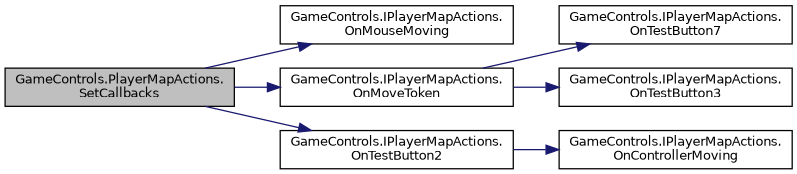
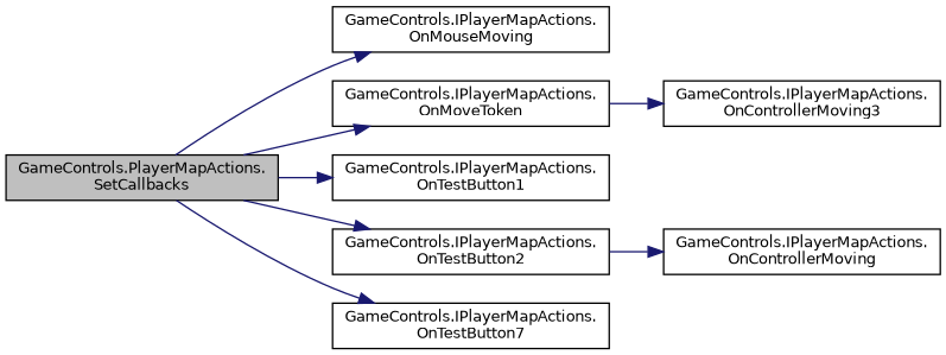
  digraph {
    rankdir=LR
    node [color=black fillcolor=white fontname=Helvetica fontsize=10 shape=record style=filled]
    edge [color=midnightblue fontname=Helvetica fontsize=10 labelfontname=Helvetica labelfontsize=10 style=solid]
    n1 [fillcolor=grey75 fontcolor=black height=0.2 label="GameControls.PlayerMapActions.\lSetCallbacks" width=0.4]
    n2 [height=0.2 label="GameControls.IPlayerMapActions.\lOnMouseMoving" width=0.4]
    n3 [height=0.2 label="GameControls.IPlayerMapActions.\lOnMoveToken" width=0.4]
+   n4 [height=0.2 label="GameControls.IPlayerMapActions.\lOnTestButton1" width=0.4]
    n5 [height=0.2 label="GameControls.IPlayerMapActions.\lOnTestButton2" width=0.4]
    n6 [height=0.2 label="GameControls.IPlayerMapActions.\lOnTestButton7" width=0.4]
    n7 [height=0.2 label="GameControls.IPlayerMapActions.\lOnControllerMoving" width=0.4]
-   n8 [height=0.2 label="GameControls.IPlayerMapActions.\lOnTestButton3" width=0.4]
+   n8 [height=0.2 label="GameControls.IPlayerMapActions.\lOnControllerMoving3" width=0.4]
    n1 -> n2
    n1 -> n3
+   n1 -> n4
    n1 -> n5
-   n3 -> n6
+   n1 -> n6
    n3 -> n8
    n5 -> n7
  }
